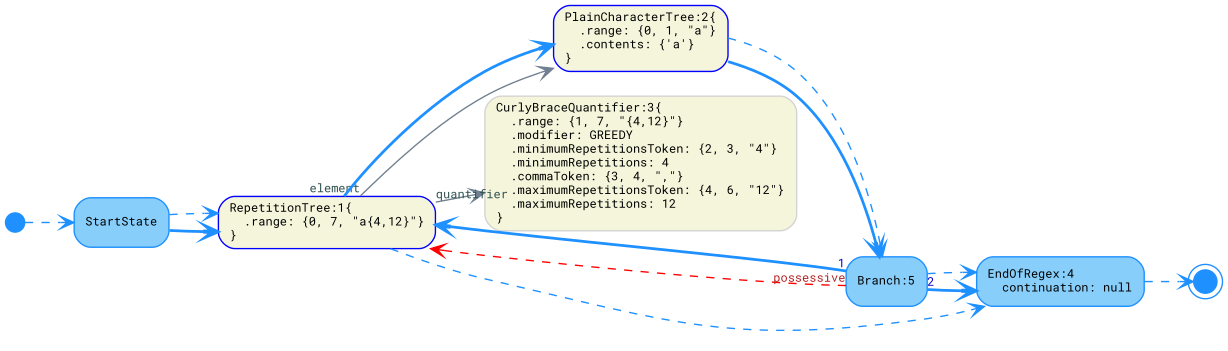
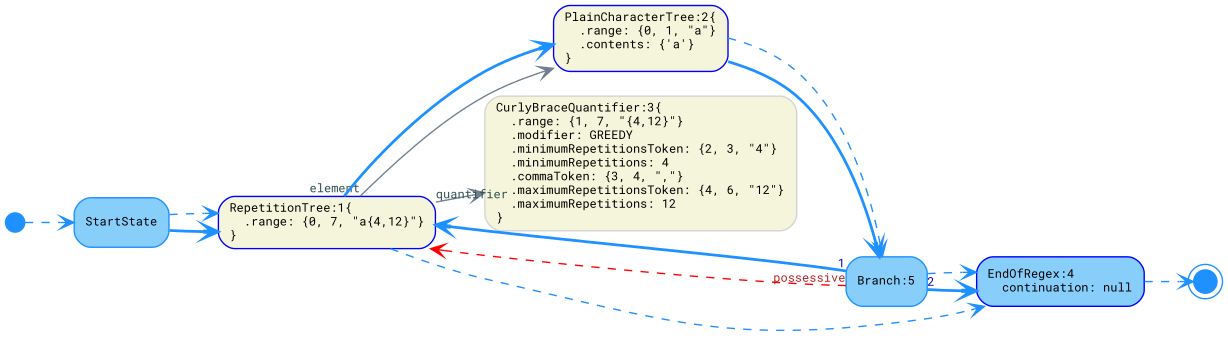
  digraph {
    fontname="Roboto Mono"
    fontsize=11
    rankdir=LR
    node [color=DodgerBlue fillcolor=Beige fixedsize=false fontname="Roboto Mono" fontsize=9 shape=box style="rounded,filled"]
    edge [arrowhead=vee arrowtail=none color=DodgerBlue dir=both fontcolor=MediumBlue fontname="Roboto Mono" fontsize=9 style=dashed]
    n1 [color=Blue label="RepetitionTree:1\{\l  .range: \{0, 7, \"a\{4,12\}\"\}\l\}\l" width=0.75]
    n2 [color=Blue label="PlainCharacterTree:2\{\l  .range: \{0, 1, \"a\"\}\l  .contents: \{'a'\}\l\}\l" width=0.75]
    n3 [color=LightGray label="CurlyBraceQuantifier:3\{\l  .range: \{1, 7, \"\{4,12\}\"\}\l  .modifier: GREEDY\l  .minimumRepetitionsToken: \{2, 3, \"4\"\}\l  .minimumRepetitions: 4\l  .commaToken: \{3, 4, \",\"\}\l  .maximumRepetitionsToken: \{4, 6, \"12\"\}\l  .maximumRepetitions: 12\l\}\l" width=0.75]
-   n4 [fillcolor=LightSkyBlue label="EndOfRegex:4\l  continuation: null\l" width=0.75]
+   n4 [color=Blue fillcolor=LightSkyBlue label="EndOfRegex:4\l  continuation: null\l" width=0.75]
    n5 [fillcolor=LightSkyBlue label="Branch:5\l" width=0.75]
    n6 [fillcolor=DodgerBlue fixedsize=true label="\l" shape=doublecircle width=0.12]
    n7 [fillcolor=LightSkyBlue label="StartState\l" width=0.75]
    n8 [fillcolor=DodgerBlue fixedsize=true label="\l" shape=circle width=0.20]
    n1 -> n2 [color=SlateGray fontcolor=DarkSlateGray style=solid taillabel=element]
    n1 -> n2 [style=bold]
    n1 -> n3 [color=SlateGray fontcolor=DarkSlateGray style=solid taillabel=quantifier]
    n1 -> n4
    n2 -> n5 [style=bold]
    n2 -> n5
    n4 -> n6
    n5 -> n1 [color=Red fontcolor=Firebrick taillabel=possessive]
    n5 -> n1 [style=bold taillabel=1]
    n5 -> n4 [style=bold taillabel=2]
    n5 -> n4
    n7 -> n1 [style=bold]
    n7 -> n1
    n8 -> n7
  }
